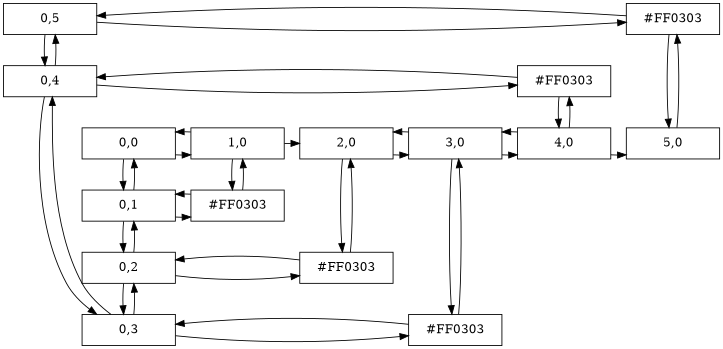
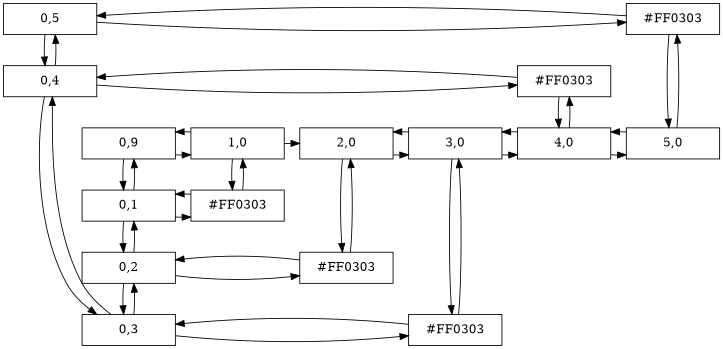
  digraph {
    node [group=1 shape=box]
    n1 [label="0,5" width=1.5]
    n2 [group=6 label="#FF0303" width=1.5]
    n3 [label="0,4" width=1.5]
    n4 [group=5 label="#FF0303" width=1.5]
    n5 [label="0,3" width=1.5]
    n6 [group=4 label="#FF0303" width=1.5]
    n7 [label="0,2" width=1.5]
    n8 [group=3 label="#FF0303" width=1.5]
    n9 [label="0,1" width=1.5]
    n10 [group=2 label="#FF0303" width=1.5]
-   n11 [label="0,0" width=1.5]
+   n11 [label="0,9" width=1.5]
    n12 [group=2 label="1,0" width=1.5]
    n13 [group=3 label="2,0" width=1.5]
    n14 [group=4 label="3,0" width=1.5]
    n15 [group=5 label="4,0" width=1.5]
    n16 [group=6 label="5,0" width=1.5]
    subgraph sub_1 {
      rank=same
      n1
      n2
    }
    subgraph sub_2 {
      rank=same
      n3
      n4
    }
    subgraph sub_3 {
      rank=same
      n5
      n6
    }
    subgraph sub_4 {
      rank=same
      n7
      n8
    }
    subgraph sub_5 {
      rank=same
      n9
      n10
    }
    subgraph sub_6 {
      rank=same
      n11
      n12
      n13
      n14
      n15
      n16
    }
    n1 -> n2
    n1 -> n3
    n2 -> n1
    n2 -> n16
    n3 -> n1
    n3 -> n4
    n3 -> n5
    n4 -> n3
    n4 -> n15
    n5 -> n3
    n5 -> n6
    n5 -> n7
    n6 -> n5
    n6 -> n14
    n7 -> n5
    n7 -> n8
    n7 -> n9
    n8 -> n7
    n8 -> n13
    n9 -> n7
    n9 -> n10
    n9 -> n11
    n10 -> n9
    n10 -> n12
    n11 -> n9
    n11 -> n12
    n12 -> n10
    n12 -> n11
    n12 -> n13
    n13 -> n8
    n13 -> n14
    n14 -> n6
    n14 -> n13
    n14 -> n15
    n15 -> n4
    n15 -> n14
    n15 -> n16
    n16 -> n2
+   n16 -> n15
  }
